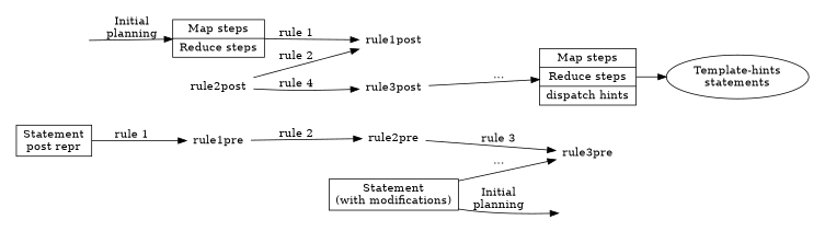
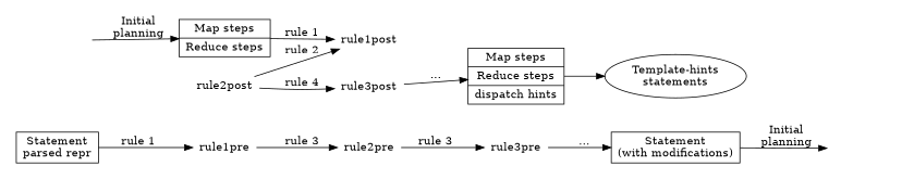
  digraph {
    rankdir=LR
    node [shape=none]
-   n1 [label="Statement\npost repr" shape=box]
+   n1 [label="Statement\nparsed repr" shape=box]
    rule1pre [height=0.1 width=0.1]
    rule2pre [height=0.1 width=0.1]
    rule3pre [height=0.1 width=0.1]
    n5 [label="Statement\n(with modifications)" shape=box]
    anon [height=0 style=invis width=0 shape=""]
    anon2 [height=0 style=invis width=0 shape=""]
    n8 [label="Map steps|Reduce steps" shape=record]
    rule1post [height=0.1 width=0.1]
    rule2post [height=0.1 width=0.1]
    rule3post [height=0.1 width=0.1]
    n12 [label="Map steps|Reduce steps| dispatch hints" shape=record]
    n13 [label="Template-hints\nstatements" shape=ellipse]
    subgraph cluster_1 {
      style=invis
      n1
      rule1pre
      rule2pre
      rule3pre
      n5
      anon
    }
    subgraph cluster_2 {
      style=invis
      anon2
      n8
      rule1post
      rule2post
      rule3post
      n12
      n13
    }
    n1 -> rule1pre [label="rule 1"]
-   rule1pre -> rule2pre [label="rule 2"]
+   rule1pre -> rule2pre [label="rule 3"]
    rule2pre -> rule3pre [label="rule 3"]
-   n5 -> rule3pre [label="..."]
+   rule3pre -> n5 [label="..."]
    n5 -> anon [label="Initial\nplanning"]
    anon2 -> n8 [label="Initial\nplanning"]
    n8 -> rule1post [label="rule 1"]
    rule2post -> rule1post [label="rule 2"]
    rule2post -> rule3post [label="rule 4"]
    rule3post -> n12 [label="..."]
    n12 -> n13
  }
